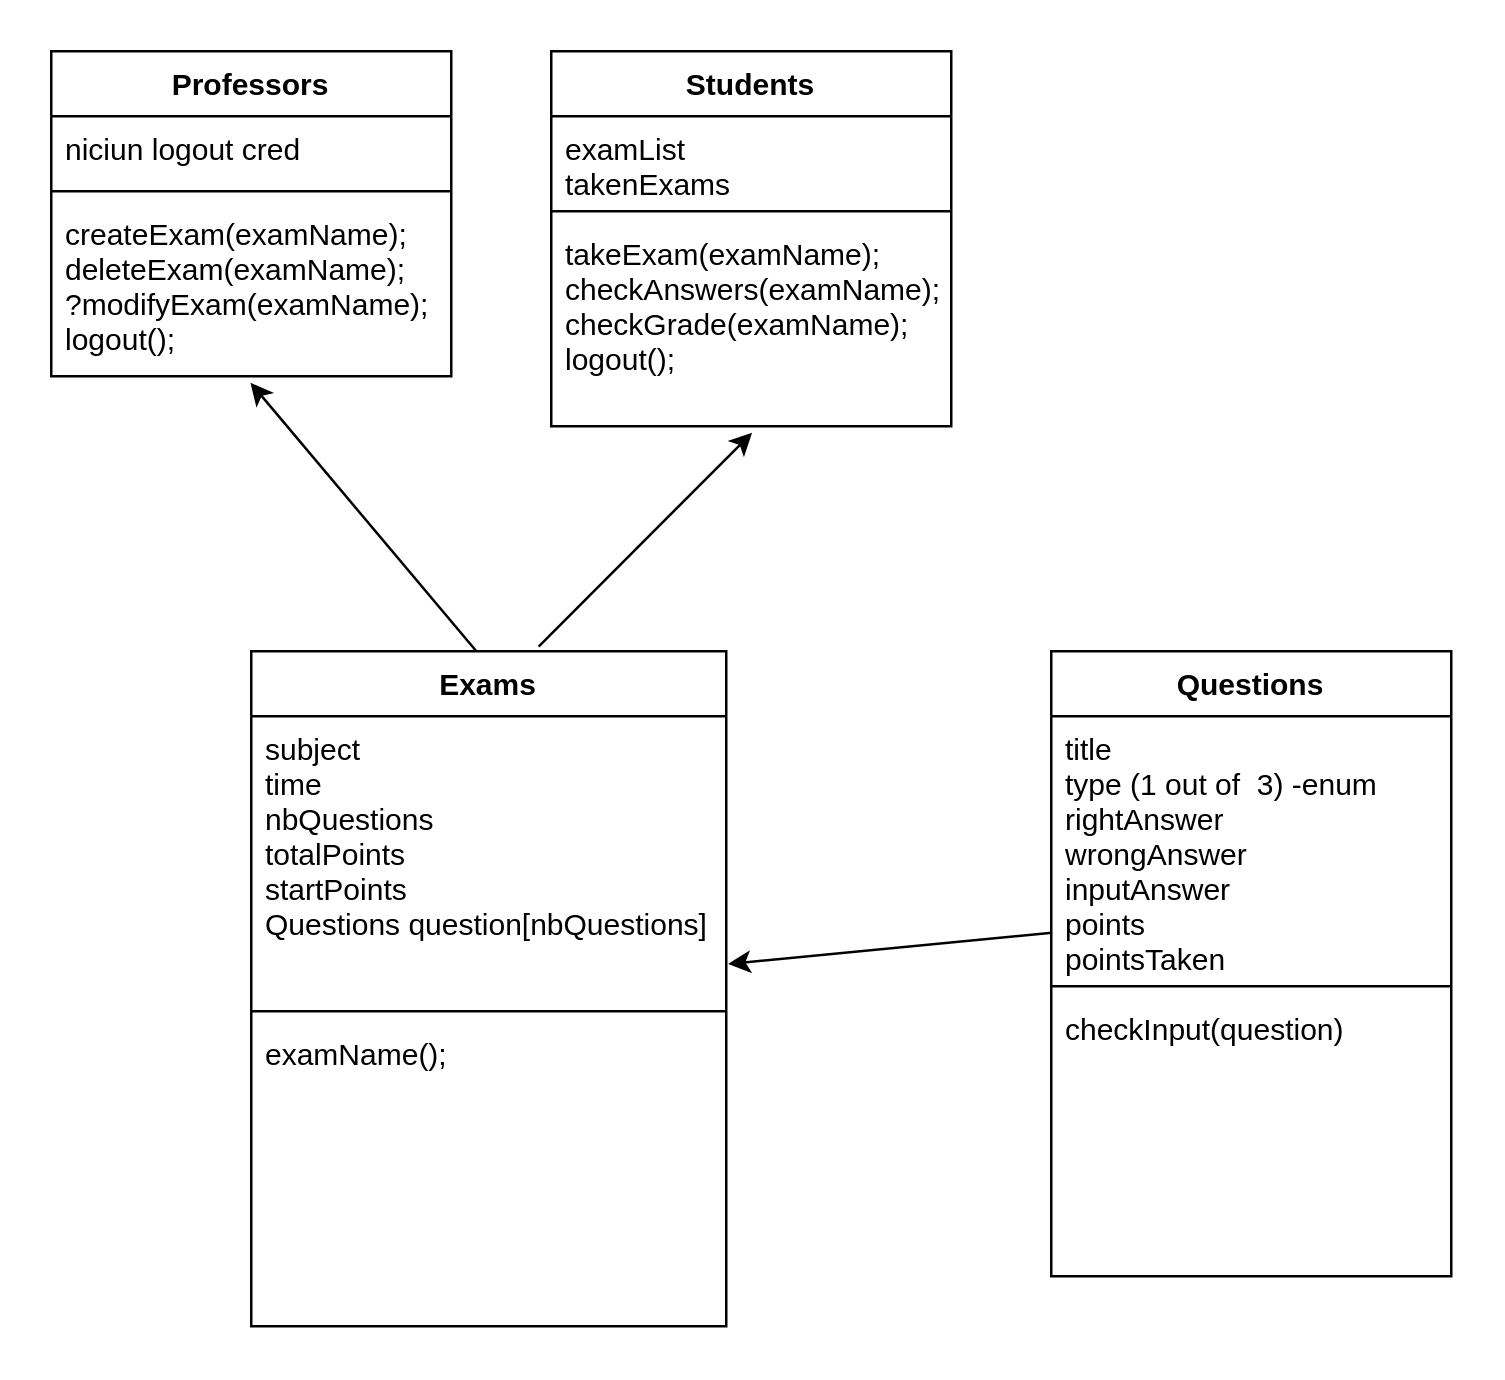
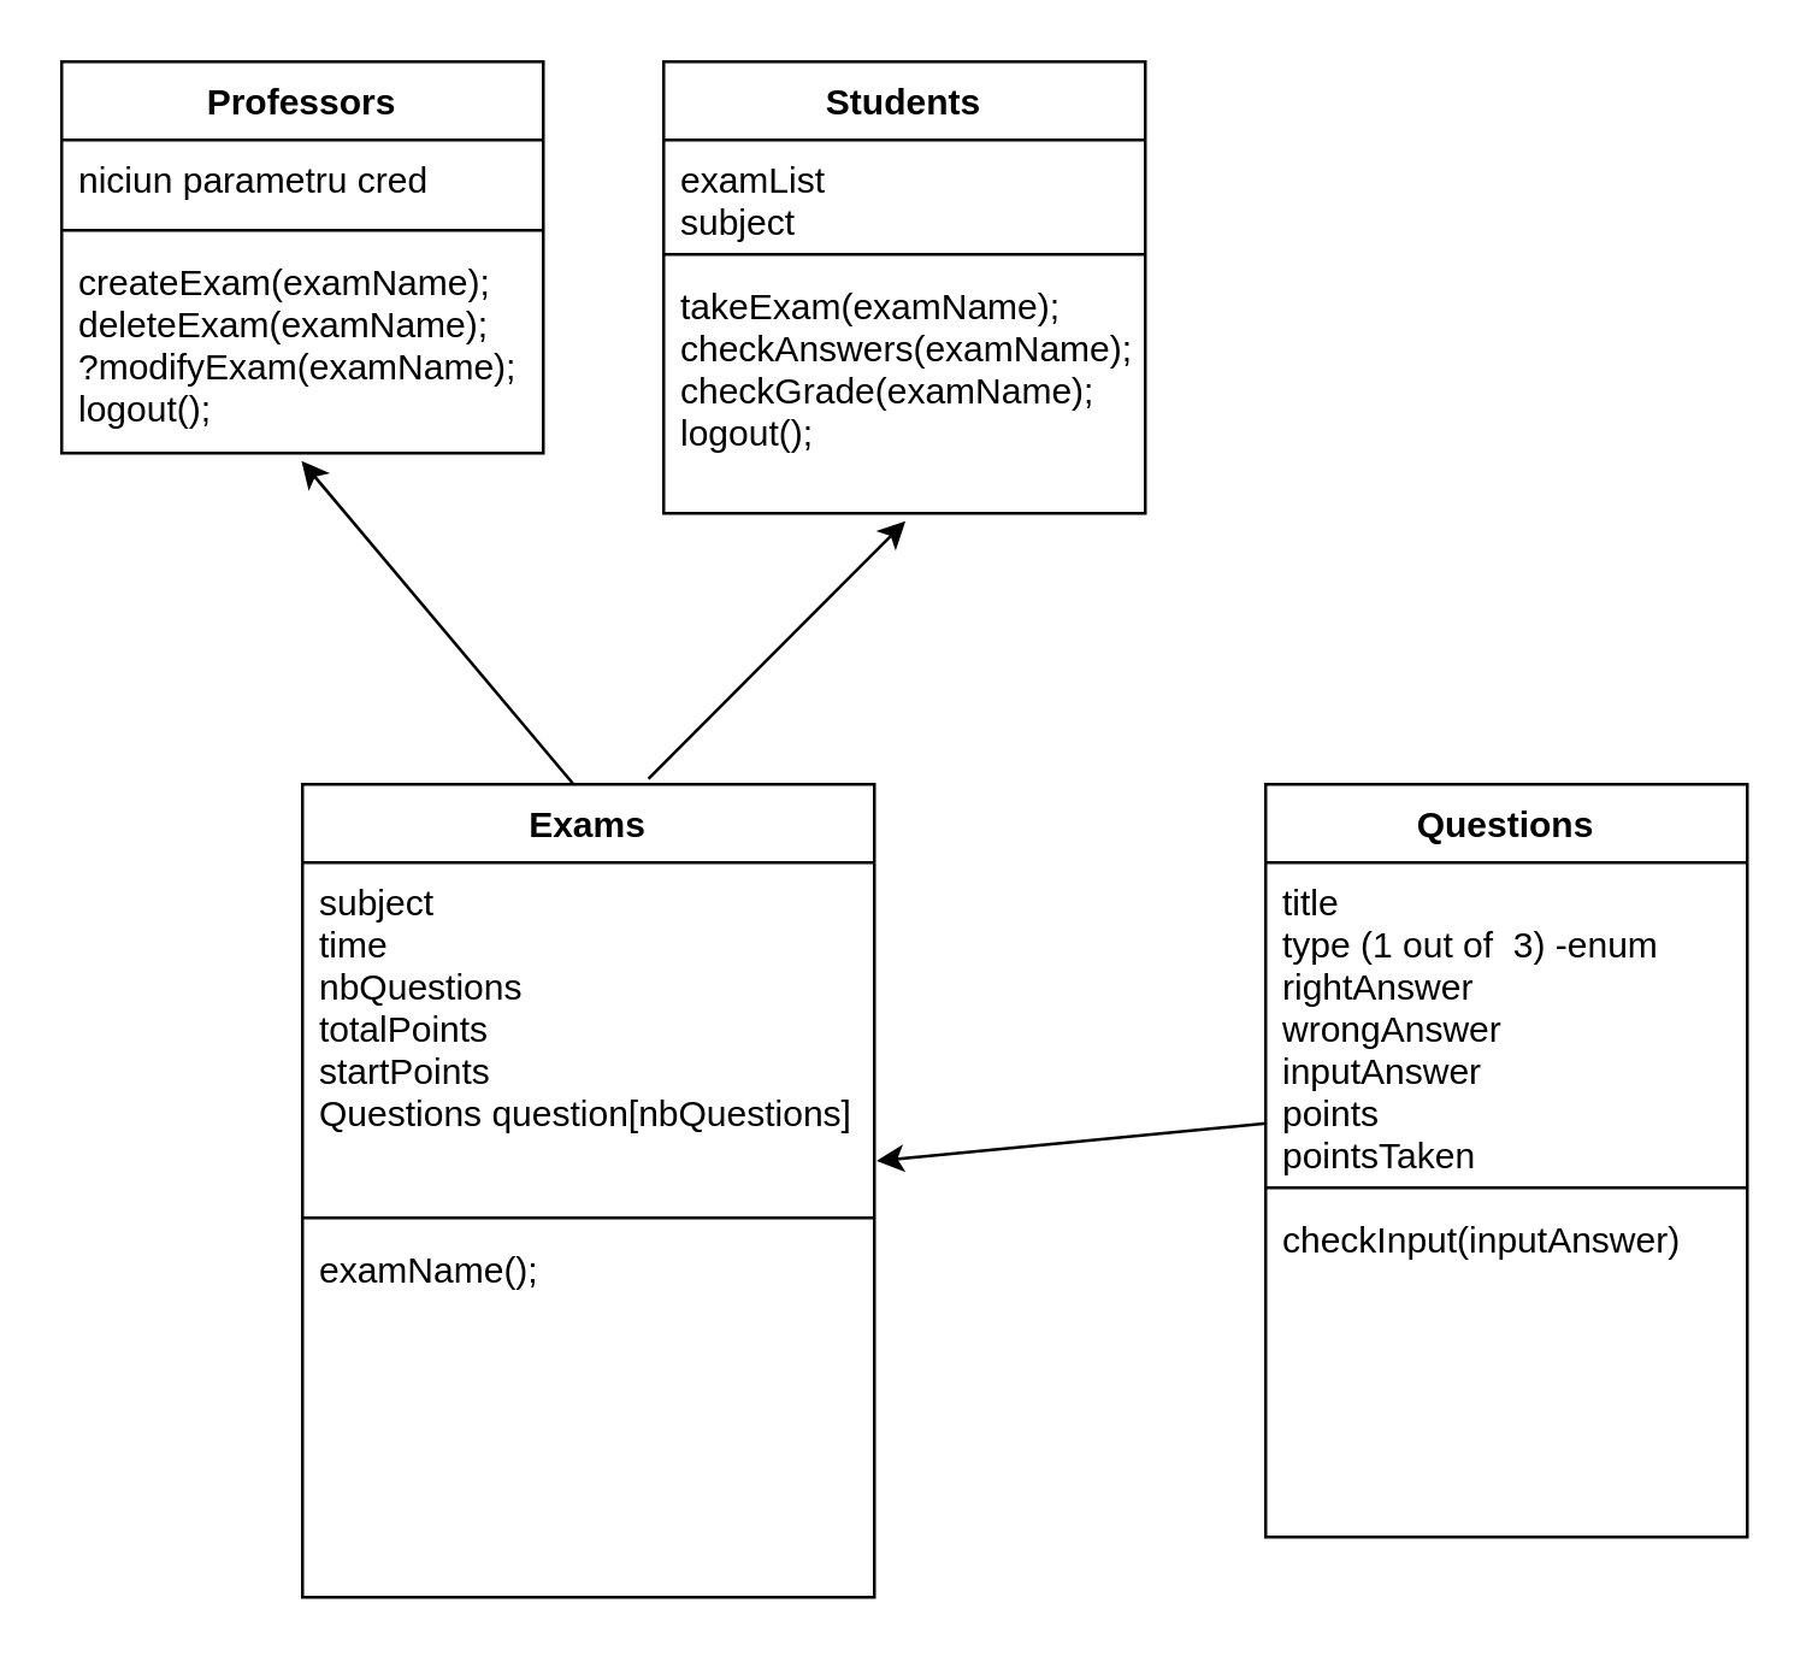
  <mxCell id="0" />
  <mxCell id="1" parent="0" />
  <mxCell id="2" value="Professors" style="swimlane;fontStyle=1;align=center;verticalAlign=top;childLayout=stackLayout;horizontal=1;startSize=26;horizontalStack=0;resizeParent=1;resizeParentMax=0;resizeLast=0;collapsible=1;marginBottom=0;fillColor=#FFFFFF;" vertex="1" parent="1"><mxGeometry x="20" y="20" width="160" height="130" as="geometry" /></mxCell>
- <mxCell id="3" value="niciun logout cred&#10;" style="text;strokeColor=none;fillColor=none;align=left;verticalAlign=top;spacingLeft=4;spacingRight=4;overflow=hidden;rotatable=0;points=[[0,0.5],[1,0.5]];portConstraint=eastwest;" vertex="1" parent="2"><mxGeometry y="26" width="160" height="26" as="geometry" /></mxCell>
+ <mxCell id="3" value="niciun parametru cred&#10;" style="text;strokeColor=none;fillColor=none;align=left;verticalAlign=top;spacingLeft=4;spacingRight=4;overflow=hidden;rotatable=0;points=[[0,0.5],[1,0.5]];portConstraint=eastwest;" vertex="1" parent="2"><mxGeometry y="26" width="160" height="26" as="geometry" /></mxCell>
  <mxCell id="4" value="" style="line;strokeWidth=1;fillColor=none;align=left;verticalAlign=middle;spacingTop=-1;spacingLeft=3;spacingRight=3;rotatable=0;labelPosition=right;points=[];portConstraint=eastwest;" vertex="1" parent="2"><mxGeometry y="52" width="160" height="8" as="geometry" /></mxCell>
  <mxCell id="5" value="createExam(examName);&#10;deleteExam(examName);&#10;?modifyExam(examName);&#10;logout();&#10;" style="text;strokeColor=none;fillColor=none;align=left;verticalAlign=top;spacingLeft=4;spacingRight=4;overflow=hidden;rotatable=0;points=[[0,0.5],[1,0.5]];portConstraint=eastwest;" vertex="1" parent="2"><mxGeometry y="60" width="160" height="70" as="geometry" /></mxCell>
  <mxCell id="6" value="Students" style="swimlane;fontStyle=1;align=center;verticalAlign=top;childLayout=stackLayout;horizontal=1;startSize=26;horizontalStack=0;resizeParent=1;resizeParentMax=0;resizeLast=0;collapsible=1;marginBottom=0;" vertex="1" parent="1"><mxGeometry x="220" y="20" width="160" height="150" as="geometry" /></mxCell>
- <mxCell id="7" value="examList&#10;takenExams&#10;" style="text;strokeColor=none;fillColor=none;align=left;verticalAlign=top;spacingLeft=4;spacingRight=4;overflow=hidden;rotatable=0;points=[[0,0.5],[1,0.5]];portConstraint=eastwest;" vertex="1" parent="6"><mxGeometry y="26" width="160" height="34" as="geometry" /></mxCell>
+ <mxCell id="7" value="examList&#10;subject&#10;" style="text;strokeColor=none;fillColor=none;align=left;verticalAlign=top;spacingLeft=4;spacingRight=4;overflow=hidden;rotatable=0;points=[[0,0.5],[1,0.5]];portConstraint=eastwest;" vertex="1" parent="6"><mxGeometry y="26" width="160" height="34" as="geometry" /></mxCell>
  <mxCell id="8" value="" style="line;strokeWidth=1;fillColor=none;align=left;verticalAlign=middle;spacingTop=-1;spacingLeft=3;spacingRight=3;rotatable=0;labelPosition=right;points=[];portConstraint=eastwest;" vertex="1" parent="6"><mxGeometry y="60" width="160" height="8" as="geometry" /></mxCell>
  <mxCell id="9" value="takeExam(examName);&#10;checkAnswers(examName);&#10;checkGrade(examName);&#10;logout();&#10;&#10;&#10;&#10;" style="text;align=left;verticalAlign=top;spacingLeft=4;spacingRight=4;overflow=hidden;rotatable=0;points=[[0,0.5],[1,0.5]];portConstraint=eastwest;" vertex="1" parent="6"><mxGeometry y="68" width="160" height="82" as="geometry" /></mxCell>
  <mxCell id="10" value="Questions&#10;" style="swimlane;fontStyle=1;align=center;verticalAlign=top;childLayout=stackLayout;horizontal=1;startSize=26;horizontalStack=0;resizeParent=1;resizeParentMax=0;resizeLast=0;collapsible=1;marginBottom=0;" vertex="1" parent="1"><mxGeometry x="420" y="260" width="160" height="250" as="geometry" /></mxCell>
  <mxCell id="11" value="title&#10;type (1 out of  3) -enum&#10;rightAnswer&#10;wrongAnswer&#10;inputAnswer&#10;points&#10;pointsTaken&#10;&#10;&#10;&#10;" style="text;strokeColor=none;fillColor=none;align=left;verticalAlign=top;spacingLeft=4;spacingRight=4;overflow=hidden;rotatable=0;points=[[0,0.5],[1,0.5]];portConstraint=eastwest;" vertex="1" parent="10"><mxGeometry y="26" width="160" height="104" as="geometry" /></mxCell>
  <mxCell id="12" value="" style="line;strokeWidth=1;fillColor=none;align=left;verticalAlign=middle;spacingTop=-1;spacingLeft=3;spacingRight=3;rotatable=0;labelPosition=right;points=[];portConstraint=eastwest;" vertex="1" parent="10"><mxGeometry y="130" width="160" height="8" as="geometry" /></mxCell>
- <mxCell id="13" value="checkInput(question)" style="text;strokeColor=none;fillColor=none;align=left;verticalAlign=top;spacingLeft=4;spacingRight=4;overflow=hidden;rotatable=0;points=[[0,0.5],[1,0.5]];portConstraint=eastwest;" vertex="1" parent="10"><mxGeometry y="138" width="160" height="112" as="geometry" /></mxCell>
+ <mxCell id="13" value="checkInput(inputAnswer)" style="text;strokeColor=none;fillColor=none;align=left;verticalAlign=top;spacingLeft=4;spacingRight=4;overflow=hidden;rotatable=0;points=[[0,0.5],[1,0.5]];portConstraint=eastwest;" vertex="1" parent="10"><mxGeometry y="138" width="160" height="112" as="geometry" /></mxCell>
  <mxCell id="14" value="Exams" style="swimlane;fontStyle=1;align=center;verticalAlign=top;childLayout=stackLayout;horizontal=1;startSize=26;horizontalStack=0;resizeParent=1;resizeParentMax=0;resizeLast=0;collapsible=1;marginBottom=0;" vertex="1" parent="1"><mxGeometry x="100" y="260" width="190" height="270" as="geometry" /></mxCell>
  <mxCell id="15" value="subject&#10;time&#10;nbQuestions&#10;totalPoints&#10;startPoints&#10;Questions question[nbQuestions]&#10;&#10;&#10;" style="text;strokeColor=none;fillColor=none;align=left;verticalAlign=top;spacingLeft=4;spacingRight=4;overflow=hidden;rotatable=0;points=[[0,0.5],[1,0.5]];portConstraint=eastwest;" vertex="1" parent="14"><mxGeometry y="26" width="190" height="114" as="geometry" /></mxCell>
  <mxCell id="16" value="" style="line;strokeWidth=1;fillColor=none;align=left;verticalAlign=middle;spacingTop=-1;spacingLeft=3;spacingRight=3;rotatable=0;labelPosition=right;points=[];portConstraint=eastwest;" vertex="1" parent="14"><mxGeometry y="140" width="190" height="8" as="geometry" /></mxCell>
  <mxCell id="17" value="examName();&#10;" style="text;strokeColor=none;fillColor=none;align=left;verticalAlign=top;spacingLeft=4;spacingRight=4;overflow=hidden;rotatable=0;points=[[0,0.5],[1,0.5]];portConstraint=eastwest;" vertex="1" parent="14"><mxGeometry y="148" width="190" height="122" as="geometry" /></mxCell>
  <mxCell id="18" value="" style="endArrow=classic;html=1;entryX=0.498;entryY=1.037;entryDx=0;entryDy=0;entryPerimeter=0;exitX=0.474;exitY=0;exitDx=0;exitDy=0;exitPerimeter=0;" edge="1" parent="1" source="14" target="5"><mxGeometry width="50" height="50" relative="1" as="geometry"><mxPoint x="40" y="280" as="sourcePoint" /><mxPoint x="90" y="230" as="targetPoint" /></mxGeometry></mxCell>
  <mxCell id="19" value="" style="endArrow=classic;html=1;exitX=0.605;exitY=-0.007;exitDx=0;exitDy=0;exitPerimeter=0;entryX=0.502;entryY=1.032;entryDx=0;entryDy=0;entryPerimeter=0;" edge="1" parent="1" source="14" target="9"><mxGeometry width="50" height="50" relative="1" as="geometry"><mxPoint x="270" y="250" as="sourcePoint" /><mxPoint x="320" y="200" as="targetPoint" /></mxGeometry></mxCell>
  <mxCell id="20" value="" style="endArrow=classic;html=1;exitX=0.002;exitY=0.833;exitDx=0;exitDy=0;exitPerimeter=0;entryX=1.004;entryY=0.869;entryDx=0;entryDy=0;entryPerimeter=0;" edge="1" parent="1" source="11" target="15"><mxGeometry width="50" height="50" relative="1" as="geometry"><mxPoint x="300" y="360" as="sourcePoint" /><mxPoint x="320" y="390" as="targetPoint" /><Array as="points" /></mxGeometry></mxCell>
